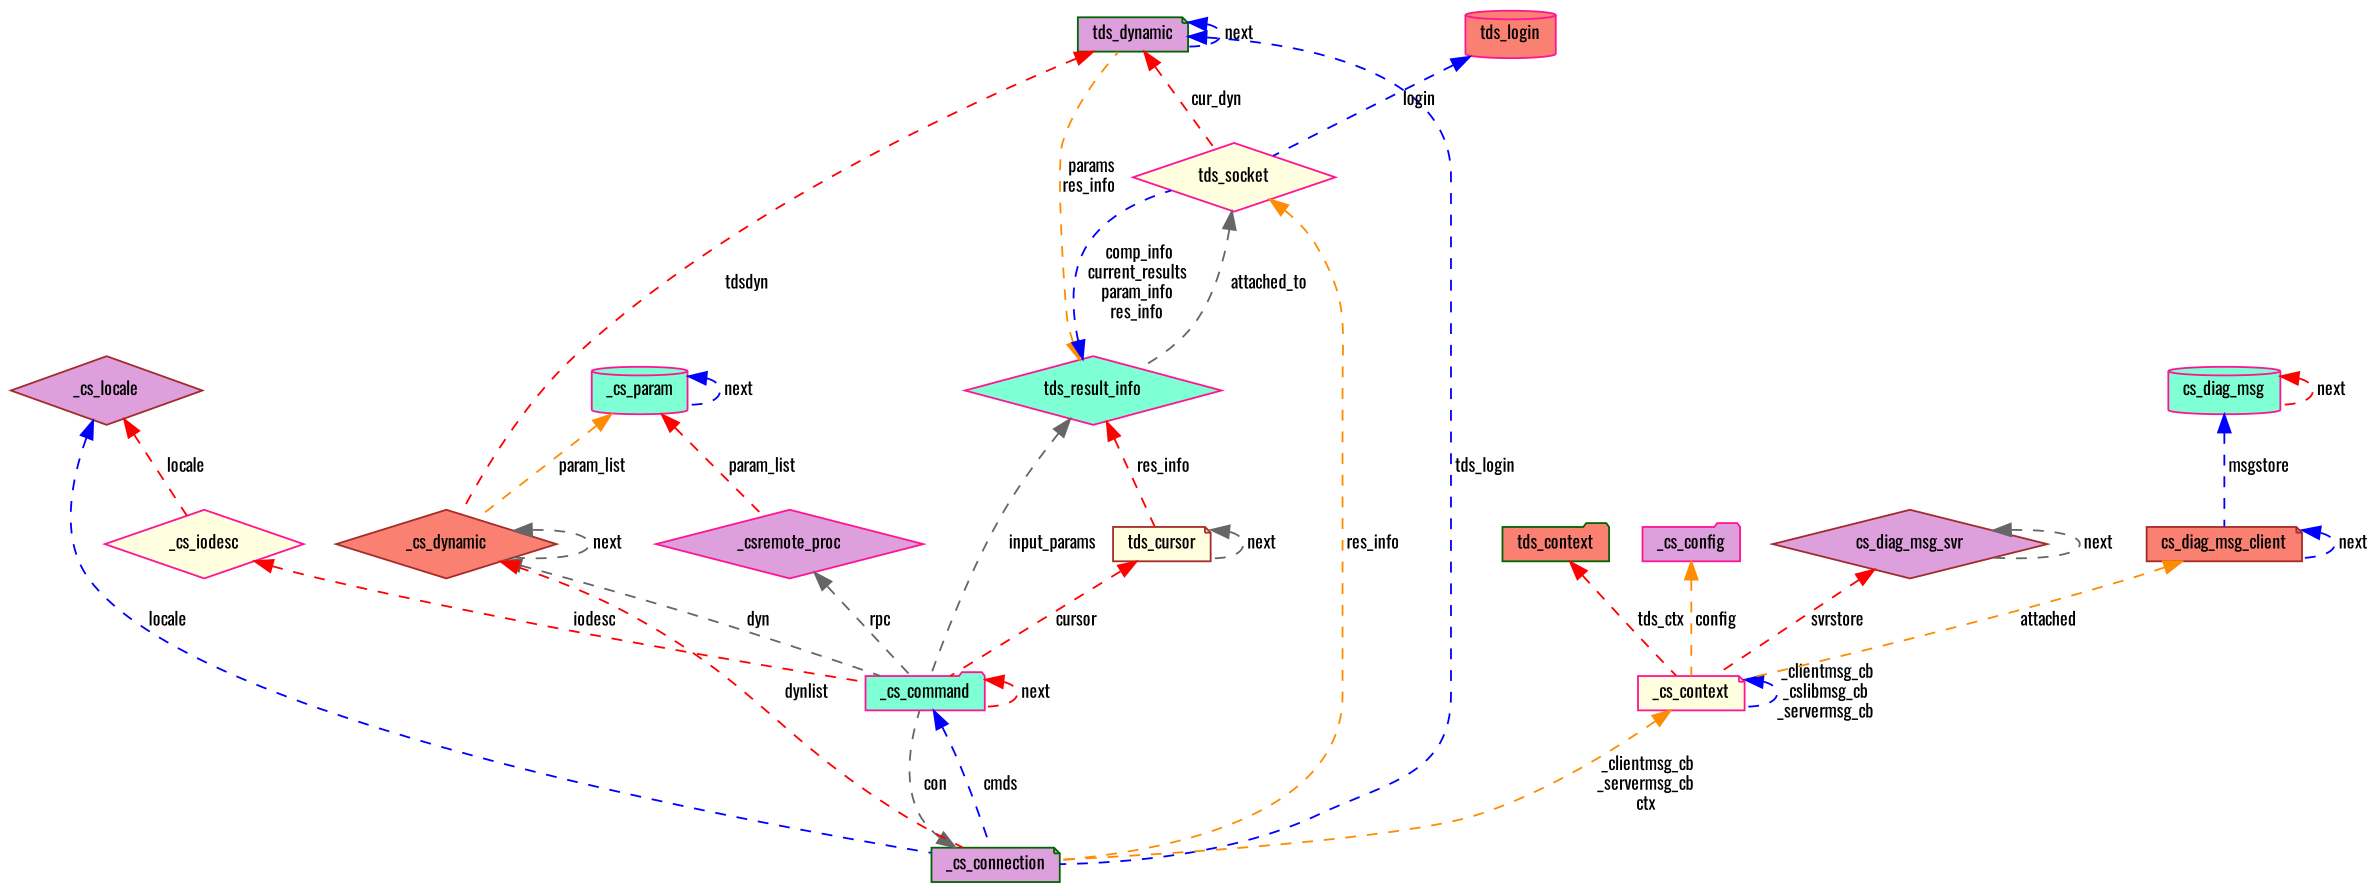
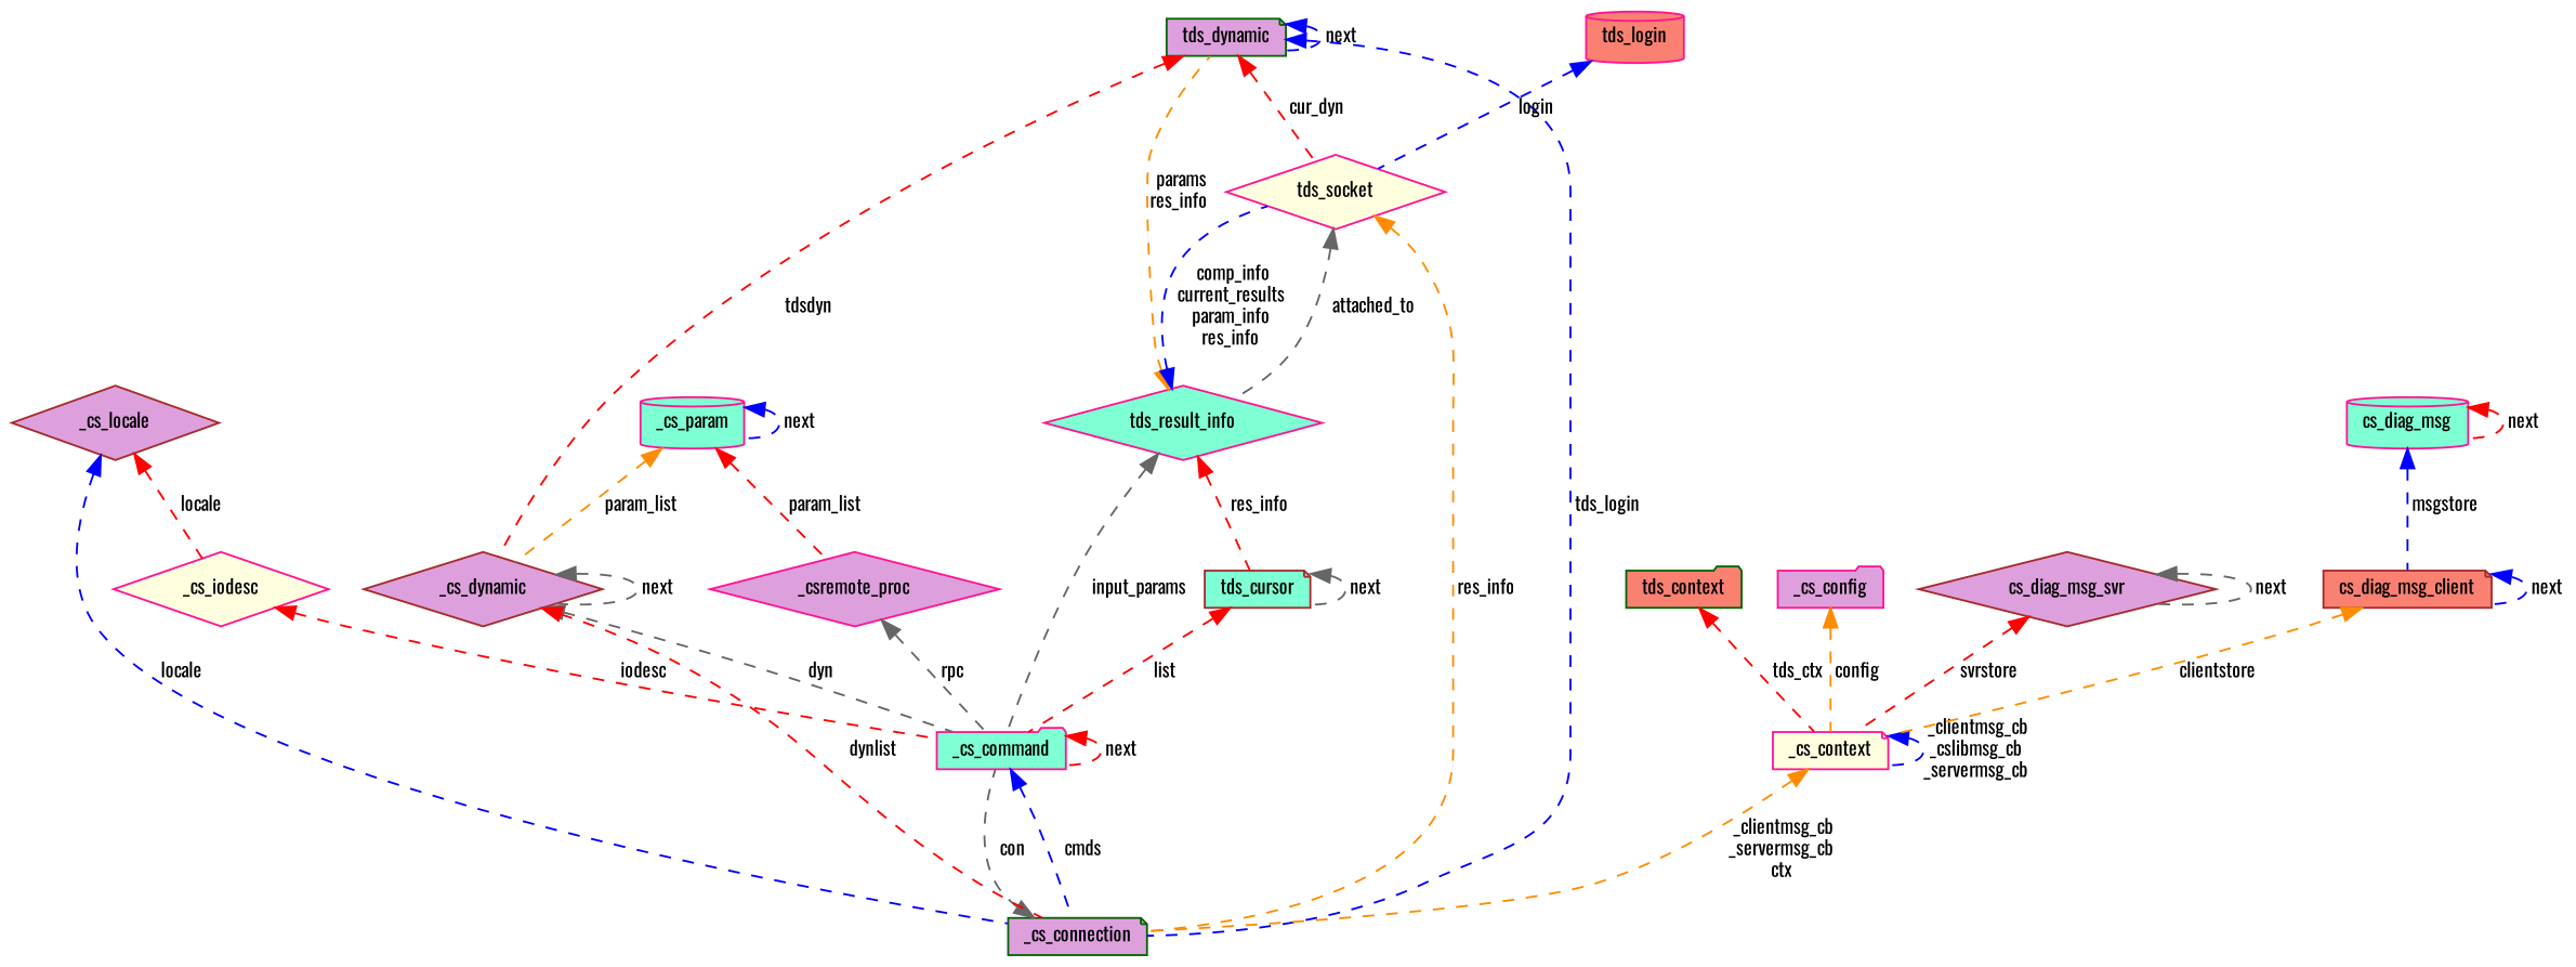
  digraph {
    fontname=Oswald
    node [color=deeppink fillcolor=plum fontname=Oswald fontsize=10 shape=diamond style=filled]
    edge [color=red dir=back fontname=Oswald fontsize=10 labelfontname=Helvetica labelfontsize=10 style=dashed]
    n1 [fillcolor=aquamarine fontcolor=black height=0.2 label=_cs_command shape=folder width=0.4]
    n2 [color=darkgreen height=0.2 label=_cs_connection shape=note width=0.4]
    n3 [fillcolor=lightyellow height=0.2 label=_cs_iodesc width=0.4]
    n4 [color=brown height=0.2 label=_cs_locale width=0.4]
    n5 [fillcolor=aquamarine height=0.2 label=_cs_param shape=cylinder width=0.4]
-   n6 [color=brown fillcolor=salmon height=0.2 label=_cs_dynamic width=0.4]
+   n6 [color=brown height=0.2 label=_cs_dynamic width=0.4]
    n7 [height=0.2 label=_csremote_proc width=0.4]
    n8 [color=darkgreen height=0.2 label=tds_dynamic shape=note width=0.4]
    n9 [fillcolor=lightyellow height=0.2 label=tds_socket width=0.4]
    n10 [fillcolor=aquamarine height=0.2 label=tds_result_info width=0.4]
-   n11 [color=brown fillcolor=lightyellow height=0.2 label=tds_cursor shape=note width=0.4]
+   n11 [color=brown fillcolor=aquamarine height=0.2 label=tds_cursor shape=note width=0.4]
    n12 [fillcolor=salmon height=0.2 label=tds_login shape=cylinder width=0.4]
    n13 [fillcolor=lightyellow height=0.2 label=_cs_context shape=note width=0.4]
    n14 [color=brown fillcolor=salmon height=0.2 label=cs_diag_msg_client shape=note width=0.4]
    n15 [color=darkgreen fillcolor=salmon height=0.2 label=tds_context shape=folder width=0.4]
    n16 [height=0.2 label=_cs_config shape=folder width=0.4]
    n17 [color=brown height=0.2 label=cs_diag_msg_svr width=0.4]
    n18 [fillcolor=aquamarine height=0.2 label=cs_diag_msg shape=cylinder width=0.4]
    n1 -> n1 [label=" next"]
    n1 -> n2 [color=blue label=" cmds"]
    n2 -> n1 [color=gray40 label=" con"]
    n3 -> n1 [label=" iodesc"]
    n4 -> n2 [color=blue label=" locale"]
    n4 -> n3 [label=" locale"]
    n5 -> n5 [color=blue label=" next"]
    n5 -> n6 [color=darkorange label=" param_list"]
    n5 -> n7 [label=" param_list"]
    n6 -> n1 [color=gray40 label=" dyn"]
    n6 -> n2 [label=" dynlist"]
    n6 -> n6 [color=gray40 label=" next"]
    n7 -> n1 [color=gray40 label=" rpc"]
    n8 -> n2 [color=blue label=" tds_login"]
    n8 -> n6 [label=" tdsdyn"]
    n8 -> n8 [color=blue label=" next"]
    n8 -> n9 [label=" cur_dyn"]
    n9 -> n2 [color=darkorange label=" res_info"]
    n9 -> n10 [color=gray40 label=" attached_to"]
    n10 -> n1 [color=gray40 label=" input_params"]
    n10 -> n8 [color=darkorange label=" params\nres_info"]
    n10 -> n9 [color=blue label=" comp_info\ncurrent_results\nparam_info\nres_info"]
    n10 -> n11 [label=" res_info"]
-   n11 -> n1 [label=" cursor"]
+   n11 -> n1 [label=" list"]
    n11 -> n11 [color=gray40 label=" next"]
    n12 -> n9 [color=blue label=" login"]
    n13 -> n2 [color=darkorange label=" _clientmsg_cb\n_servermsg_cb\nctx"]
    n13 -> n13 [color=blue label=" _clientmsg_cb\n_cslibmsg_cb\n_servermsg_cb"]
-   n14 -> n13 [color=darkorange label=" attached"]
+   n14 -> n13 [color=darkorange label=" clientstore"]
    n14 -> n14 [color=blue label=" next"]
    n15 -> n13 [label=" tds_ctx"]
    n16 -> n13 [color=darkorange label=" config"]
    n17 -> n13 [label=" svrstore"]
    n17 -> n17 [color=gray40 label=" next"]
    n18 -> n14 [color=blue label=" msgstore"]
    n18 -> n18 [label=" next"]
  }
